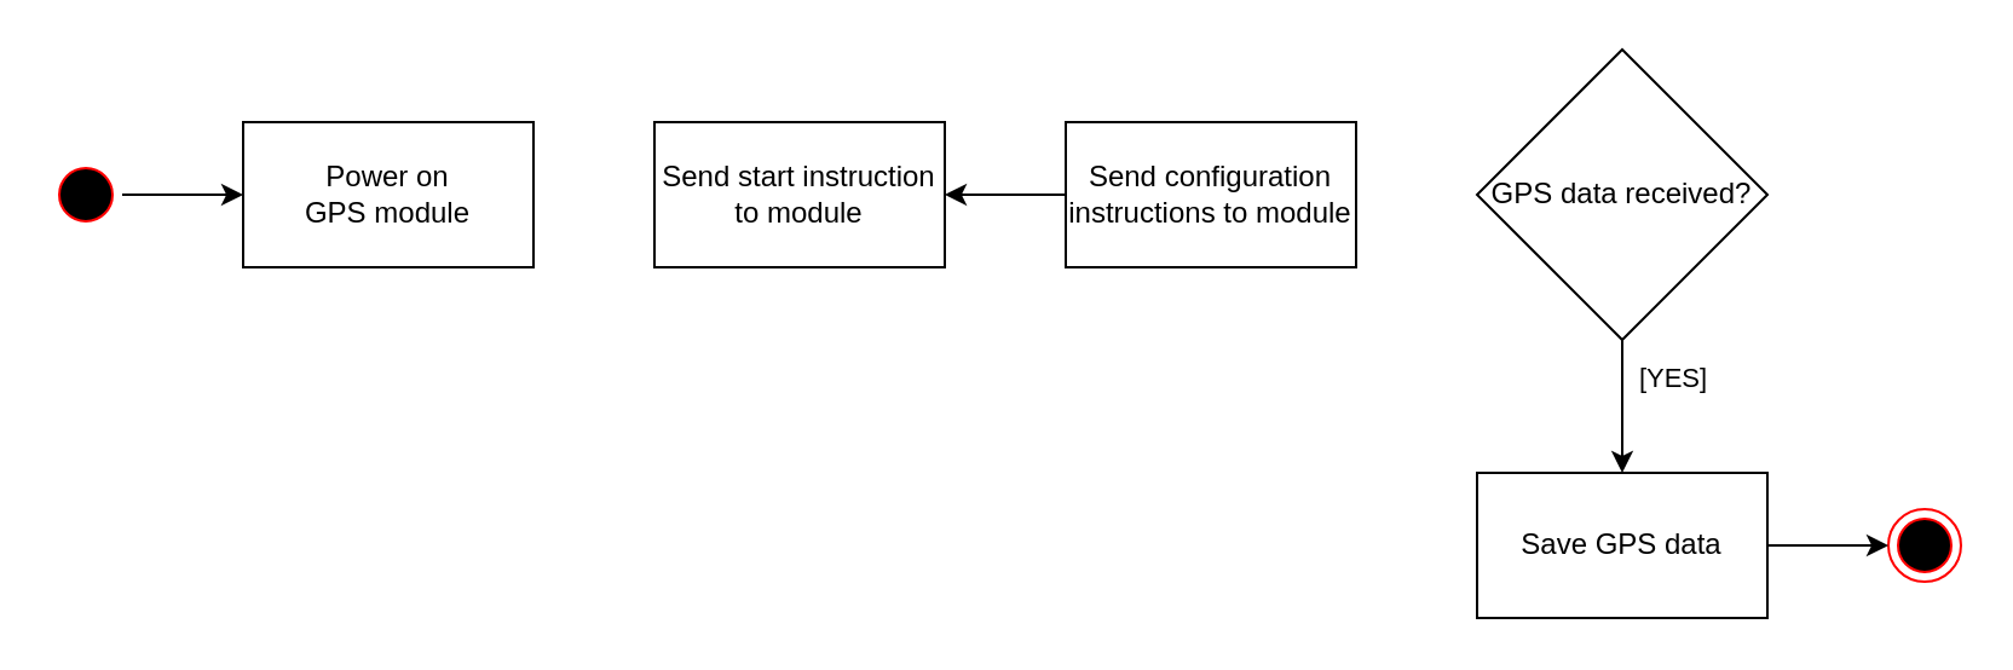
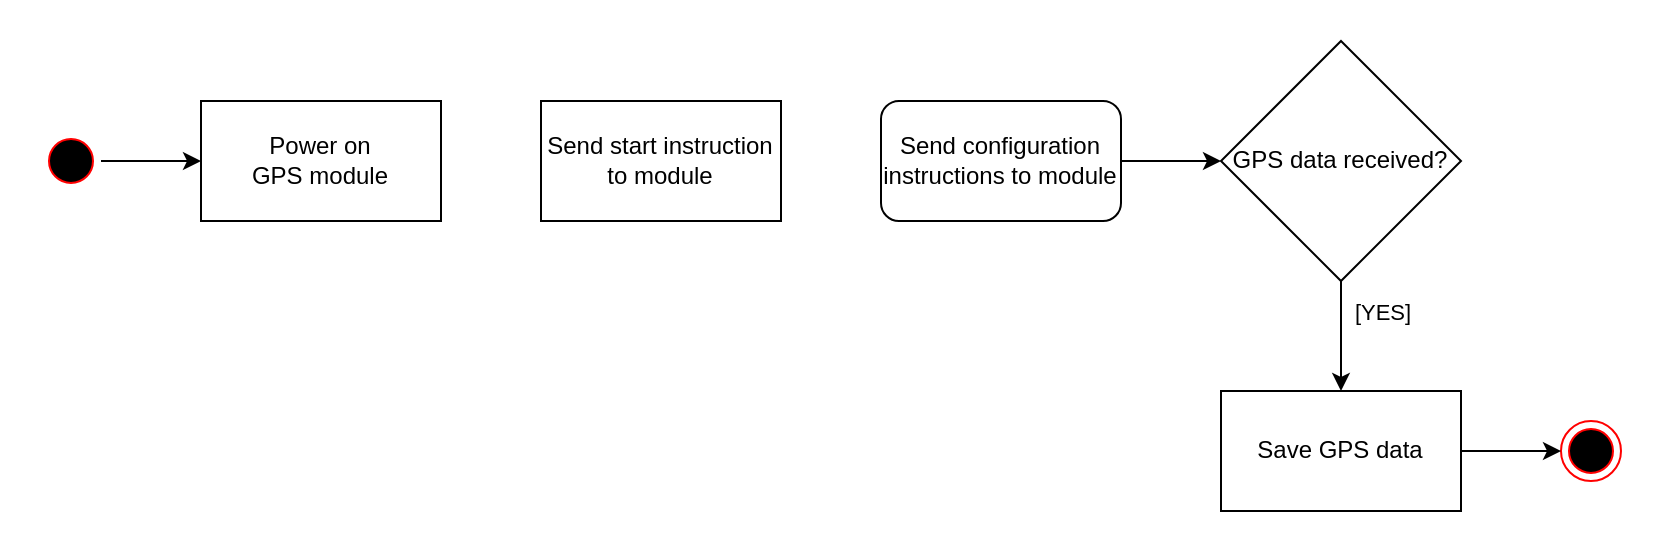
  <mxCell id="0" />
  <mxCell id="1" parent="0" />
  <mxCell id="2" value="" style="edgeStyle=orthogonalEdgeStyle;rounded=0;orthogonalLoop=1;jettySize=auto;html=1;" edge="1" parent="1" source="3" target="6"><mxGeometry relative="1" as="geometry" /></mxCell>
  <mxCell id="3" value="" style="ellipse;html=1;shape=startState;fillColor=#000000;strokeColor=#ff0000;" vertex="1" parent="1"><mxGeometry x="20" y="65" width="30" height="30" as="geometry" /></mxCell>
  <mxCell id="4" value="" style="ellipse;html=1;shape=endState;fillColor=#000000;strokeColor=#ff0000;" vertex="1" parent="1"><mxGeometry x="780" y="210" width="30" height="30" as="geometry" /></mxCell>
  <mxCell id="5" value="GPS data received?" style="rhombus;whiteSpace=wrap;html=1;" vertex="1" parent="1"><mxGeometry x="610" y="20" width="120" height="120" as="geometry" /></mxCell>
  <mxCell id="6" value="Power on&lt;br&gt;GPS module" style="rounded=0;whiteSpace=wrap;html=1;" vertex="1" parent="1"><mxGeometry x="100" y="50" width="120" height="60" as="geometry" /></mxCell>
  <mxCell id="7" value="Send start instruction to module" style="rounded=0;whiteSpace=wrap;html=1;" vertex="1" parent="1"><mxGeometry x="270" y="50" width="120" height="60" as="geometry" /></mxCell>
- <mxCell id="8" value="" style="edgeStyle=orthogonalEdgeStyle;rounded=0;orthogonalLoop=1;jettySize=auto;html=1;" edge="1" parent="1" source="9" target="7"><mxGeometry relative="1" as="geometry" /></mxCell>
- <mxCell id="9" value="Send configuration instructions to module" style="rounded=0;whiteSpace=wrap;html=1;" vertex="1" parent="1"><mxGeometry x="440" y="50" width="120" height="60" as="geometry" /></mxCell>
+ <mxCell id="8" value="" style="edgeStyle=orthogonalEdgeStyle;rounded=0;orthogonalLoop=1;jettySize=auto;html=1;" edge="1" parent="1" source="9" target="5"><mxGeometry relative="1" as="geometry" /></mxCell>
+ <mxCell id="9" value="Send configuration instructions to module" style="whiteSpace=wrap;html=1;rounded=1;" vertex="1" parent="1"><mxGeometry x="440" y="50" width="120" height="60" as="geometry" /></mxCell>
  <mxCell id="10" value="" style="endArrow=classic;html=1;rounded=0;exitX=0.5;exitY=1;exitDx=0;exitDy=0;" edge="1" parent="1" source="5"><mxGeometry relative="1" as="geometry"><mxPoint x="640" y="205" as="sourcePoint" /><mxPoint x="670" y="195" as="targetPoint" /></mxGeometry></mxCell>
  <mxCell id="11" value="[YES]" style="edgeLabel;resizable=0;html=1;align=center;verticalAlign=middle;" connectable="0" vertex="1" parent="10"><mxGeometry relative="1" as="geometry"><mxPoint x="20" y="-13" as="offset" /></mxGeometry></mxCell>
  <mxCell id="12" value="" style="edgeStyle=orthogonalEdgeStyle;rounded=0;orthogonalLoop=1;jettySize=auto;html=1;" edge="1" parent="1" source="13" target="4"><mxGeometry relative="1" as="geometry" /></mxCell>
  <mxCell id="13" value="Save GPS data" style="rounded=0;whiteSpace=wrap;html=1;" vertex="1" parent="1"><mxGeometry x="610" y="195" width="120" height="60" as="geometry" /></mxCell>
